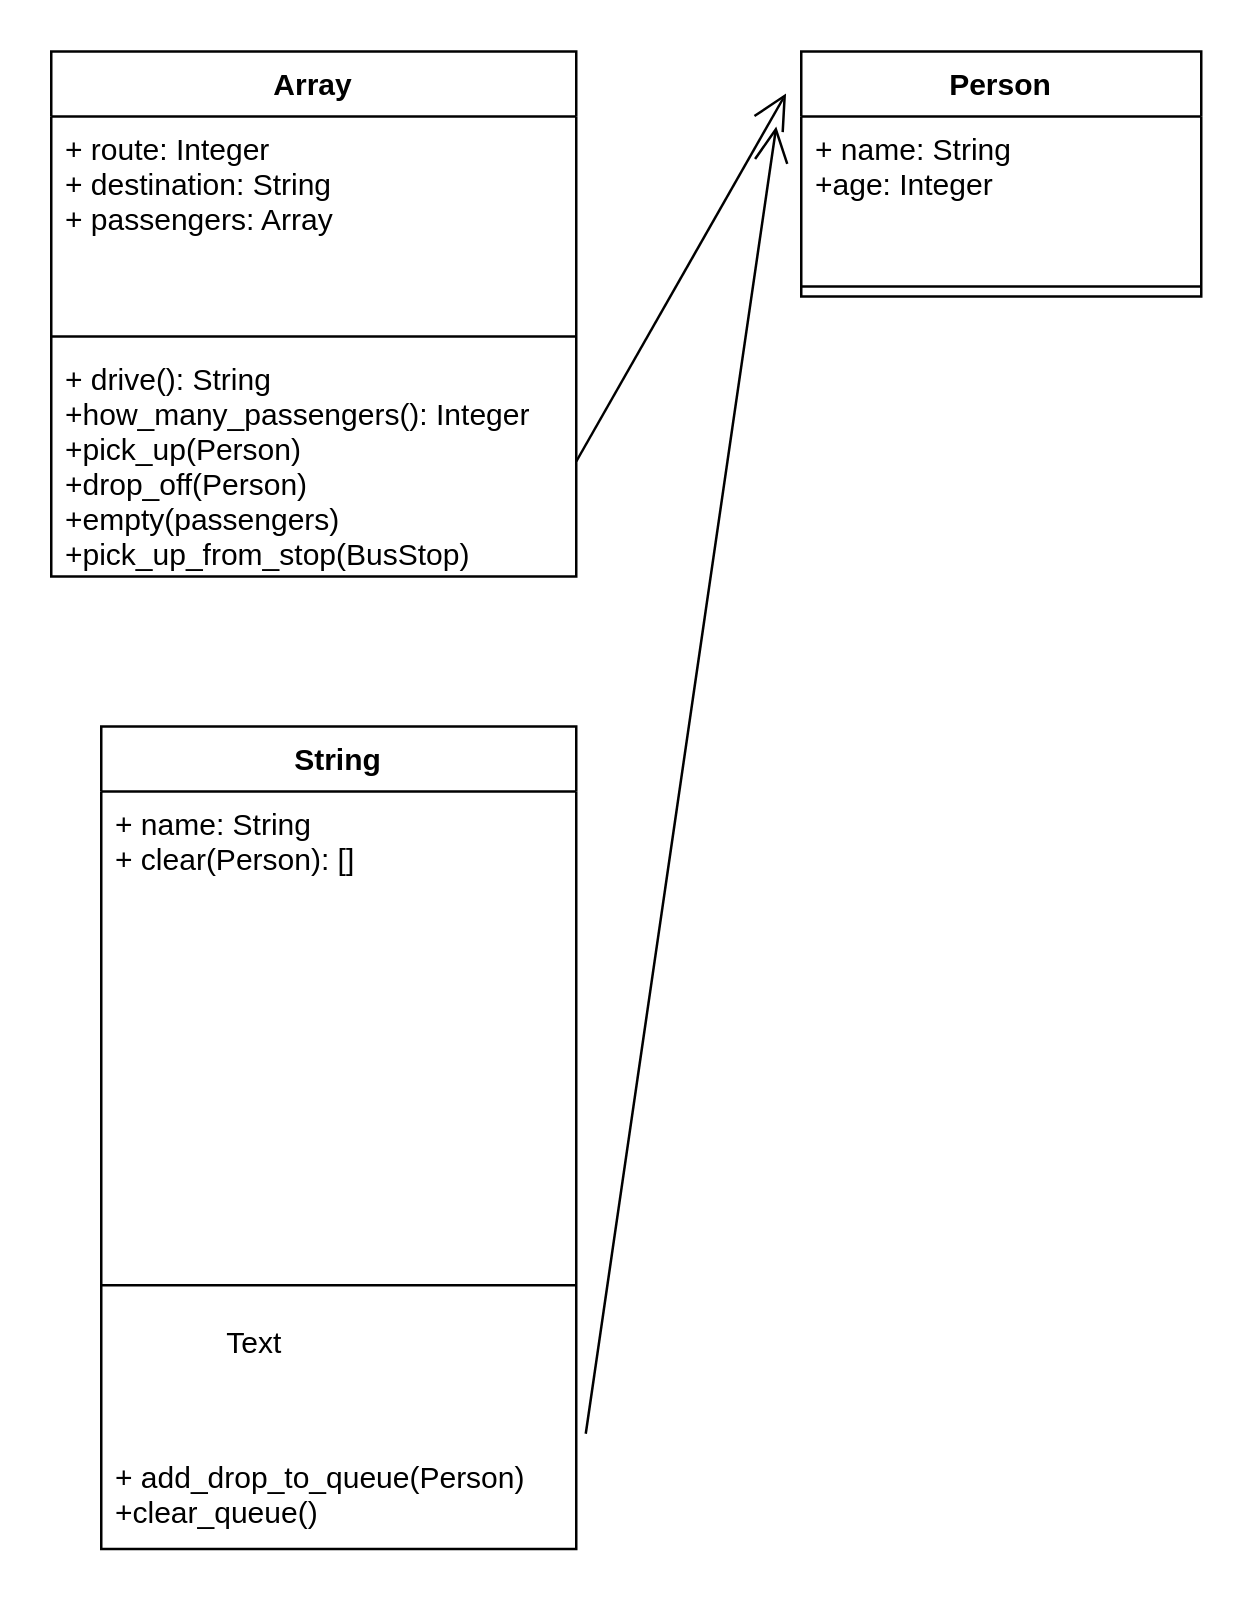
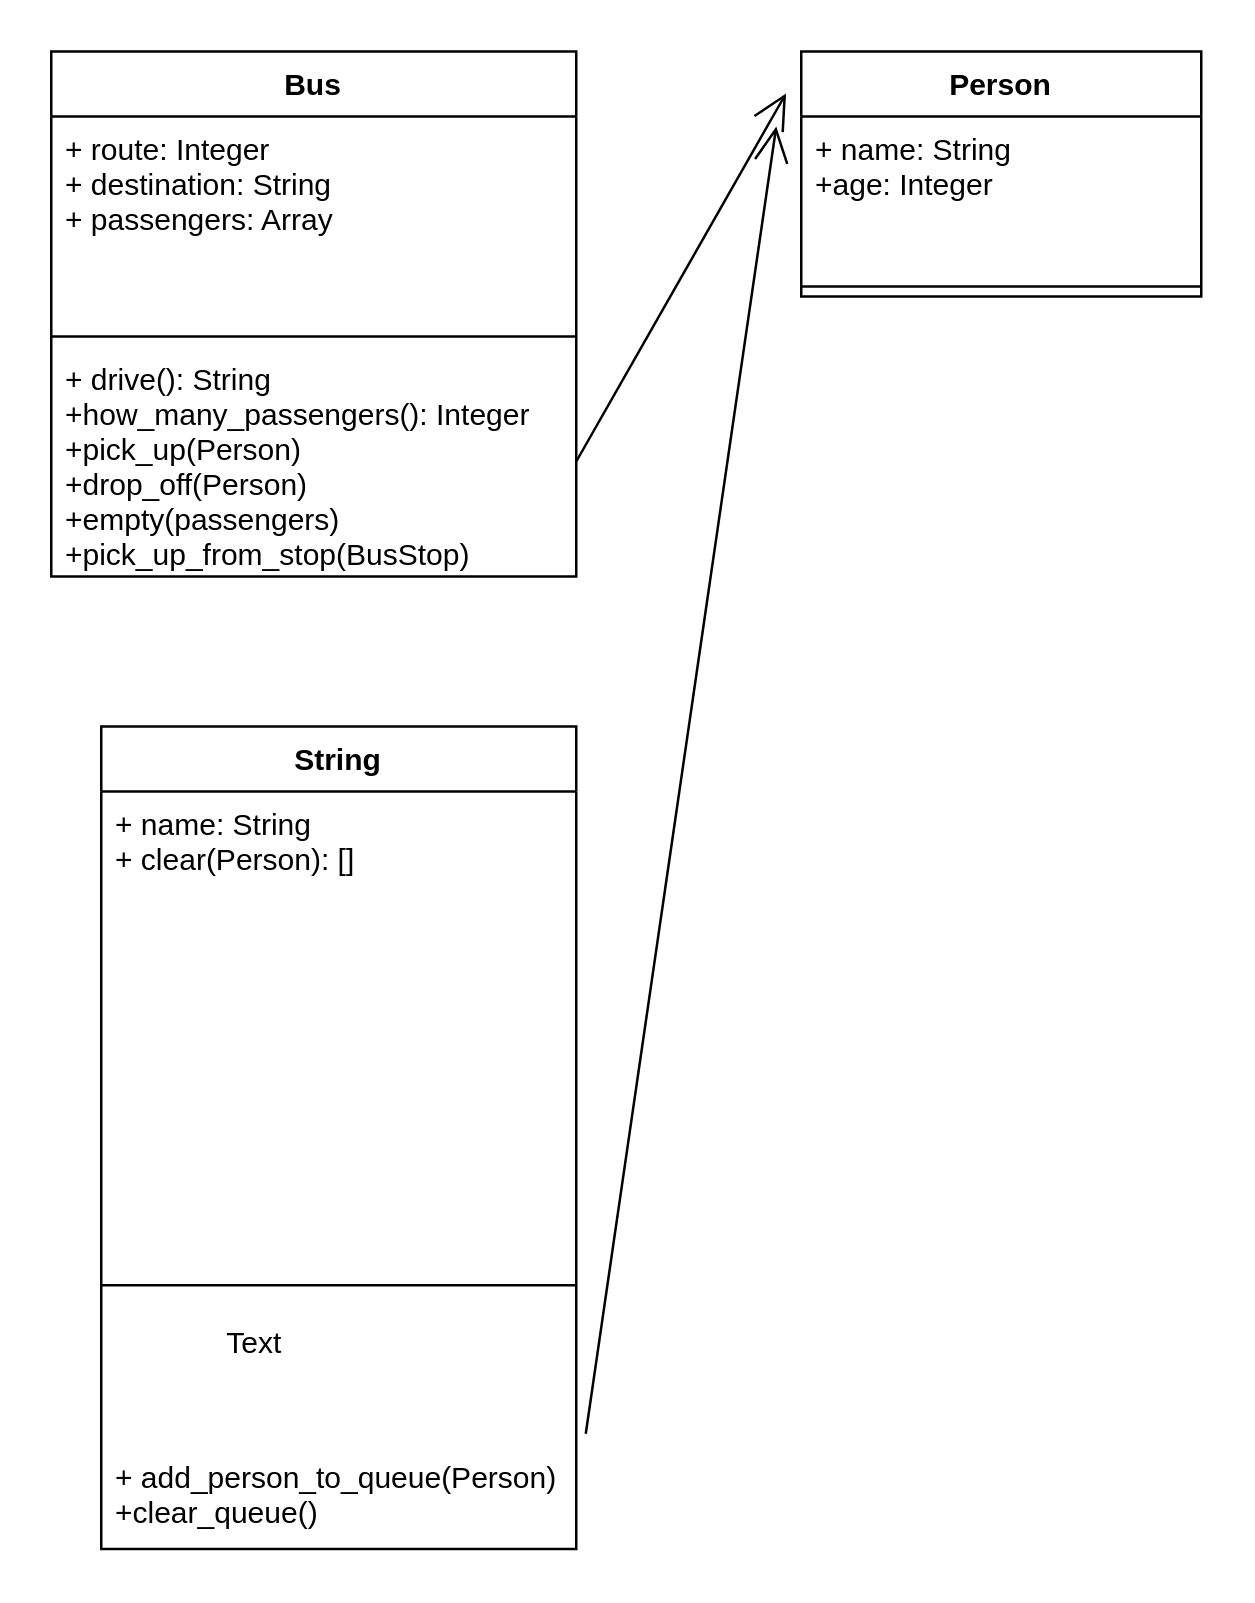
  <mxCell id="0" />
  <mxCell id="1" parent="0" />
  <mxCell id="2" value="" style="endArrow=open;endFill=1;endSize=12;html=1;exitX=1;exitY=0.5;exitDx=0;exitDy=0;entryX=-0.038;entryY=0.171;entryDx=0;entryDy=0;entryPerimeter=0;" parent="1" source="6" target="7" edge="1"><mxGeometry width="160" relative="1" as="geometry"><mxPoint x="240" y="80" as="sourcePoint" /><mxPoint x="400" y="80" as="targetPoint" /></mxGeometry></mxCell>
- <mxCell id="3" value="Array" style="swimlane;fontStyle=1;align=center;verticalAlign=top;childLayout=stackLayout;horizontal=1;startSize=26;horizontalStack=0;resizeParent=1;resizeParentMax=0;resizeLast=0;collapsible=1;marginBottom=0;" parent="1" vertex="1"><mxGeometry x="20" y="20" width="210" height="210" as="geometry" /></mxCell>
+ <mxCell id="3" value="Bus" style="swimlane;fontStyle=1;align=center;verticalAlign=top;childLayout=stackLayout;horizontal=1;startSize=26;horizontalStack=0;resizeParent=1;resizeParentMax=0;resizeLast=0;collapsible=1;marginBottom=0;" parent="1" vertex="1"><mxGeometry x="20" y="20" width="210" height="210" as="geometry" /></mxCell>
  <mxCell id="4" value="+ route: Integer&#10;+ destination: String&#10;+ passengers: Array" style="text;strokeColor=none;fillColor=none;align=left;verticalAlign=top;spacingLeft=4;spacingRight=4;overflow=hidden;rotatable=0;points=[[0,0.5],[1,0.5]];portConstraint=eastwest;" parent="3" vertex="1"><mxGeometry y="26" width="210" height="84" as="geometry" /></mxCell>
  <mxCell id="5" value="" style="line;strokeWidth=1;fillColor=none;align=left;verticalAlign=middle;spacingTop=-1;spacingLeft=3;spacingRight=3;rotatable=0;labelPosition=right;points=[];portConstraint=eastwest;" parent="3" vertex="1"><mxGeometry y="110" width="210" height="8" as="geometry" /></mxCell>
  <mxCell id="6" value="+ drive(): String&#10;+how_many_passengers(): Integer&#10;+pick_up(Person)&#10;+drop_off(Person)&#10;+empty(passengers)&#10;+pick_up_from_stop(BusStop)" style="text;strokeColor=none;fillColor=none;align=left;verticalAlign=top;spacingLeft=4;spacingRight=4;overflow=hidden;rotatable=0;points=[[0,0.5],[1,0.5]];portConstraint=eastwest;" parent="3" vertex="1"><mxGeometry y="118" width="210" height="92" as="geometry" /></mxCell>
  <mxCell id="7" value="Person" style="swimlane;fontStyle=1;align=center;verticalAlign=top;childLayout=stackLayout;horizontal=1;startSize=26;horizontalStack=0;resizeParent=1;resizeParentMax=0;resizeLast=0;collapsible=1;marginBottom=0;" parent="1" vertex="1"><mxGeometry x="320" y="20" width="160" height="98" as="geometry" /></mxCell>
  <mxCell id="8" value="+ name: String&#10;+age: Integer&#10;" style="text;strokeColor=none;fillColor=none;align=left;verticalAlign=top;spacingLeft=4;spacingRight=4;overflow=hidden;rotatable=0;points=[[0,0.5],[1,0.5]];portConstraint=eastwest;" parent="7" vertex="1"><mxGeometry y="26" width="160" height="64" as="geometry" /></mxCell>
  <mxCell id="9" value="" style="line;strokeWidth=1;fillColor=none;align=left;verticalAlign=middle;spacingTop=-1;spacingLeft=3;spacingRight=3;rotatable=0;labelPosition=right;points=[];portConstraint=eastwest;" parent="7" vertex="1"><mxGeometry y="90" width="160" height="8" as="geometry" /></mxCell>
  <mxCell id="10" value="" style="endArrow=open;endFill=1;endSize=12;html=1;exitX=1.02;exitY=-0.098;exitDx=0;exitDy=0;exitPerimeter=0;" parent="1" source="15" edge="1"><mxGeometry width="160" relative="1" as="geometry"><mxPoint x="180" y="200" as="sourcePoint" /><mxPoint x="310" y="50" as="targetPoint" /></mxGeometry></mxCell>
  <mxCell id="11" value="String" style="swimlane;fontStyle=1;align=center;verticalAlign=top;childLayout=stackLayout;horizontal=1;startSize=26;horizontalStack=0;resizeParent=1;resizeParentMax=0;resizeLast=0;collapsible=1;marginBottom=0;" parent="1" vertex="1"><mxGeometry x="40" y="290" width="190" height="329" as="geometry" /></mxCell>
  <mxCell id="12" value="+ name: String&#10;+ clear(Person): []" style="text;strokeColor=none;fillColor=none;align=left;verticalAlign=top;spacingLeft=4;spacingRight=4;overflow=hidden;rotatable=0;points=[[0,0.5],[1,0.5]];portConstraint=eastwest;" parent="11" vertex="1"><mxGeometry y="26" width="190" height="134" as="geometry" /></mxCell>
  <mxCell id="13" value="" style="line;strokeWidth=1;fillColor=none;align=left;verticalAlign=middle;spacingTop=-1;spacingLeft=3;spacingRight=3;rotatable=0;labelPosition=right;points=[];portConstraint=eastwest;" parent="11" vertex="1"><mxGeometry y="160" width="190" height="127" as="geometry" /></mxCell>
  <mxCell id="14" value="Text" style="text;html=1;align=center;verticalAlign=middle;resizable=0;points=[];autosize=1;" vertex="1" parent="13"><mxGeometry x="41" y="77" width="40" height="20" as="geometry" /></mxCell>
- <mxCell id="15" value="+ add_drop_to_queue(Person)&#10;+clear_queue()&#10;" style="text;strokeColor=none;fillColor=none;align=left;verticalAlign=top;spacingLeft=4;spacingRight=4;overflow=hidden;rotatable=0;points=[[0,0.5],[1,0.5]];portConstraint=eastwest;" parent="11" vertex="1"><mxGeometry y="287" width="190" height="42" as="geometry" /></mxCell>
+ <mxCell id="15" value="+ add_person_to_queue(Person)&#10;+clear_queue()&#10;" style="text;strokeColor=none;fillColor=none;align=left;verticalAlign=top;spacingLeft=4;spacingRight=4;overflow=hidden;rotatable=0;points=[[0,0.5],[1,0.5]];portConstraint=eastwest;" parent="11" vertex="1"><mxGeometry y="287" width="190" height="42" as="geometry" /></mxCell>
